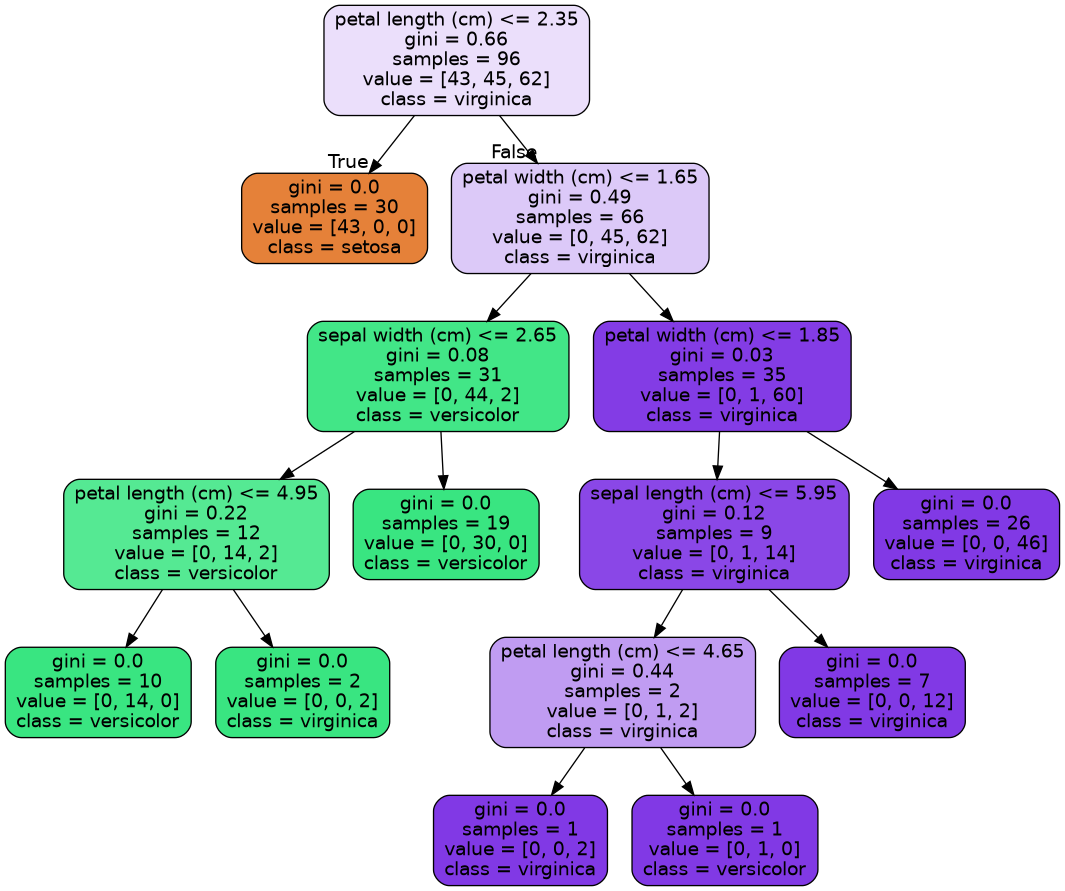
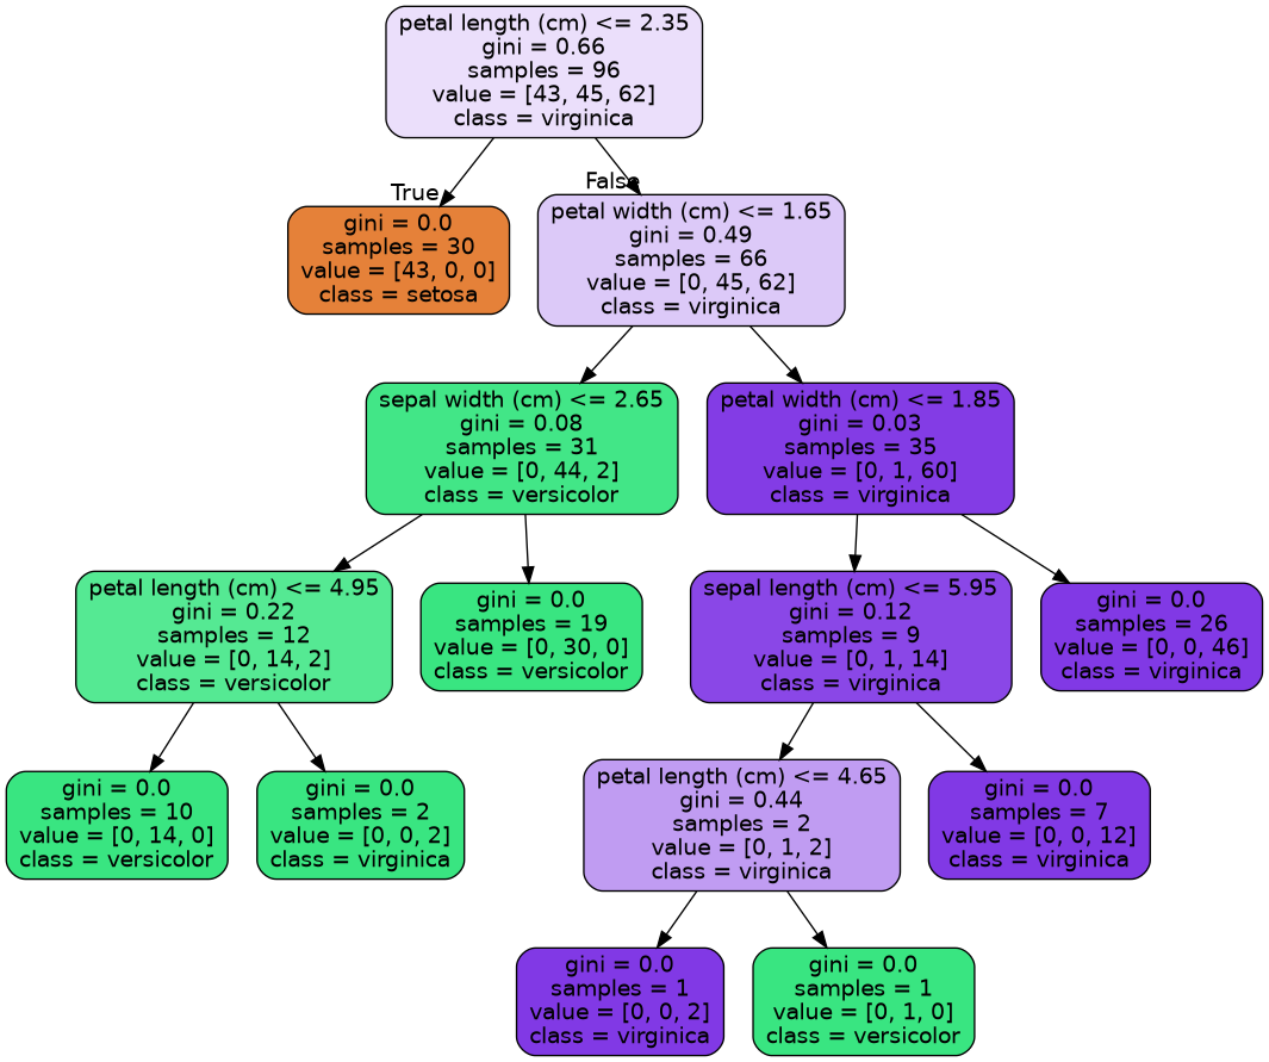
  digraph {
    node [color=black fillcolor="#39e581" fontname=helvetica shape=box style="filled, rounded"]
    edge [fontname=helvetica]
    n1 [fillcolor="#ebdffb" label="petal length (cm) <= 2.35\ngini = 0.66\nsamples = 96\nvalue = [43, 45, 62]\nclass = virginica"]
    n2 [fillcolor="#e58139" label="gini = 0.0\nsamples = 30\nvalue = [43, 0, 0]\nclass = setosa"]
    n3 [fillcolor="#dcc9f8" label="petal width (cm) <= 1.65\ngini = 0.49\nsamples = 66\nvalue = [0, 45, 62]\nclass = virginica"]
    n4 [fillcolor="#42e687" label="sepal width (cm) <= 2.65\ngini = 0.08\nsamples = 31\nvalue = [0, 44, 2]\nclass = versicolor"]
    n5 [fillcolor="#833ce5" label="petal width (cm) <= 1.85\ngini = 0.03\nsamples = 35\nvalue = [0, 1, 60]\nclass = virginica"]
    n6 [fillcolor="#55e993" label="petal length (cm) <= 4.95\ngini = 0.22\nsamples = 12\nvalue = [0, 14, 2]\nclass = versicolor"]
    n7 [label="gini = 0.0\nsamples = 19\nvalue = [0, 30, 0]\nclass = versicolor"]
    n8 [fillcolor="#8a47e7" label="sepal length (cm) <= 5.95\ngini = 0.12\nsamples = 9\nvalue = [0, 1, 14]\nclass = virginica"]
    n9 [fillcolor="#8139e5" label="gini = 0.0\nsamples = 26\nvalue = [0, 0, 46]\nclass = virginica"]
    n10 [label="gini = 0.0\nsamples = 10\nvalue = [0, 14, 0]\nclass = versicolor"]
    n11 [label="gini = 0.0\nsamples = 2\nvalue = [0, 0, 2]\nclass = virginica"]
    n12 [fillcolor="#c09cf2" label="petal length (cm) <= 4.65\ngini = 0.44\nsamples = 2\nvalue = [0, 1, 2]\nclass = virginica"]
    n13 [fillcolor="#8139e5" label="gini = 0.0\nsamples = 7\nvalue = [0, 0, 12]\nclass = virginica"]
    n14 [fillcolor="#8139e5" label="gini = 0.0\nsamples = 1\nvalue = [0, 0, 2]\nclass = virginica"]
-   n15 [fillcolor="#8139e5" label="gini = 0.0\nsamples = 1\nvalue = [0, 1, 0]\nclass = versicolor"]
+   n15 [label="gini = 0.0\nsamples = 1\nvalue = [0, 1, 0]\nclass = versicolor"]
    n1 -> n2 [headlabel=True labelangle=45 labeldistance=2.5]
    n1 -> n3 [headlabel=False labelangle=-45 labeldistance=2.5]
    n3 -> n4
    n3 -> n5
    n4 -> n6
    n4 -> n7
    n5 -> n8
    n5 -> n9
    n6 -> n10
    n6 -> n11
    n8 -> n12
    n8 -> n13
    n12 -> n14
    n12 -> n15
  }
